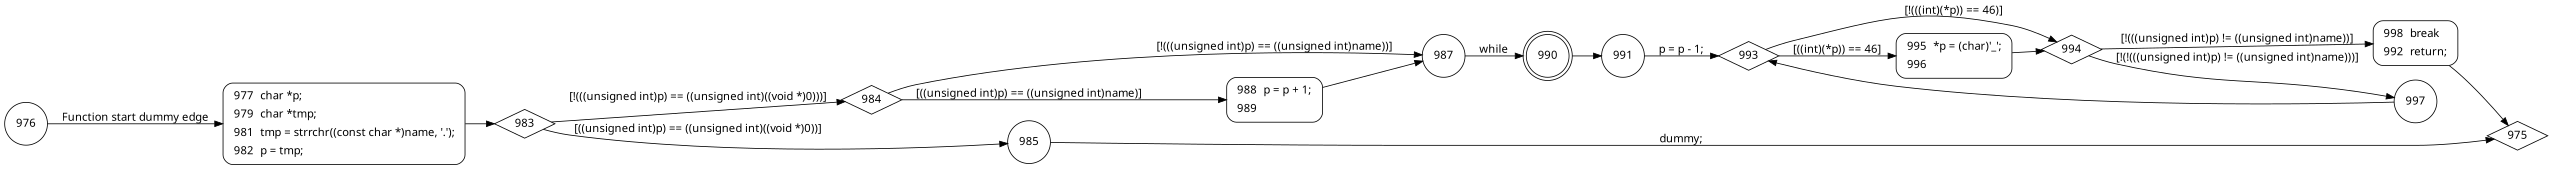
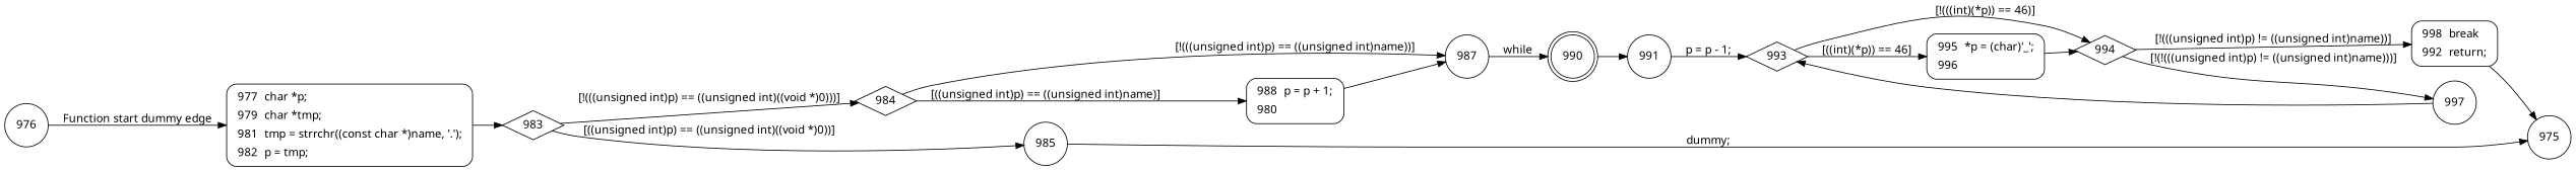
  digraph {
    fontname="Noto Sans"
    rankdir=LR
    node [fontname="Noto Sans" shape=circle]
    edge [fontname="Noto Sans"]
    n1 [fillcolor=white label=<<table border="0" cellborder="0" cellpadding="3" bgcolor="white"><tr><td align="right">977</td><td align="left">char *p;</td></tr><tr><td align="right">979</td><td align="left">char *tmp;</td></tr><tr><td align="right">981</td><td align="left">tmp = strrchr((const char *)name, '.');</td></tr><tr><td align="right">982</td><td align="left">p = tmp;</td></tr></table>> penwidth=1 shape=Mrecord style="filled,bold"]
    976
    983 [shape=diamond]
    984 [shape=diamond]
    985
    987
-   n7 [fillcolor=white label=<<table border="0" cellborder="0" cellpadding="3" bgcolor="white"><tr><td align="right">988</td><td align="left">p = p + 1;</td></tr><tr><td align="right">989</td><td align="left"></td></tr></table>> penwidth=1 shape=Mrecord style="filled,bold"]
-   975 [shape=diamond]
+   n7 [fillcolor=white label=<<table border="0" cellborder="0" cellpadding="3" bgcolor="white"><tr><td align="right">988</td><td align="left">p = p + 1;</td></tr><tr><td align="right">980</td><td align="left"></td></tr></table>> penwidth=1 shape=Mrecord style="filled,bold"]
+   975
    990 [shape=doublecircle]
    991
    993 [shape=diamond]
    994 [shape=diamond]
    n13 [fillcolor=white label=<<table border="0" cellborder="0" cellpadding="3" bgcolor="white"><tr><td align="right">995</td><td align="left">*p = (char)'_';</td></tr><tr><td align="right">996</td><td align="left"></td></tr></table>> penwidth=1 shape=Mrecord style="filled,bold"]
    997
    n15 [fillcolor=white label=<<table border="0" cellborder="0" cellpadding="3" bgcolor="white"><tr><td align="right">998</td><td align="left">break</td></tr><tr><td align="right">992</td><td align="left">return;</td></tr></table>> penwidth=1 shape=Mrecord style="filled,bold"]
    n1 -> 983
    976 -> n1 [label="Function start dummy edge"]
    983 -> 984 [label="[!(((unsigned int)p) == ((unsigned int)((void *)0)))]"]
    983 -> 985 [label="[((unsigned int)p) == ((unsigned int)((void *)0))]"]
    984 -> 987 [label="[!(((unsigned int)p) == ((unsigned int)name))]"]
    984 -> n7 [label="[((unsigned int)p) == ((unsigned int)name)]"]
    985 -> 975 [label="dummy;"]
    987 -> 990 [label=while]
    n7 -> 987
    990 -> 991
    991 -> 993 [label="p = p - 1;"]
    993 -> 994 [label="[!(((int)(*p)) == 46)]"]
    993 -> n13 [label="[((int)(*p)) == 46]"]
    994 -> 997 [label="[!(!(((unsigned int)p) != ((unsigned int)name)))]"]
    994 -> n15 [label="[!(((unsigned int)p) != ((unsigned int)name))]"]
    n13 -> 994
    997 -> 993
    n15 -> 975
  }
